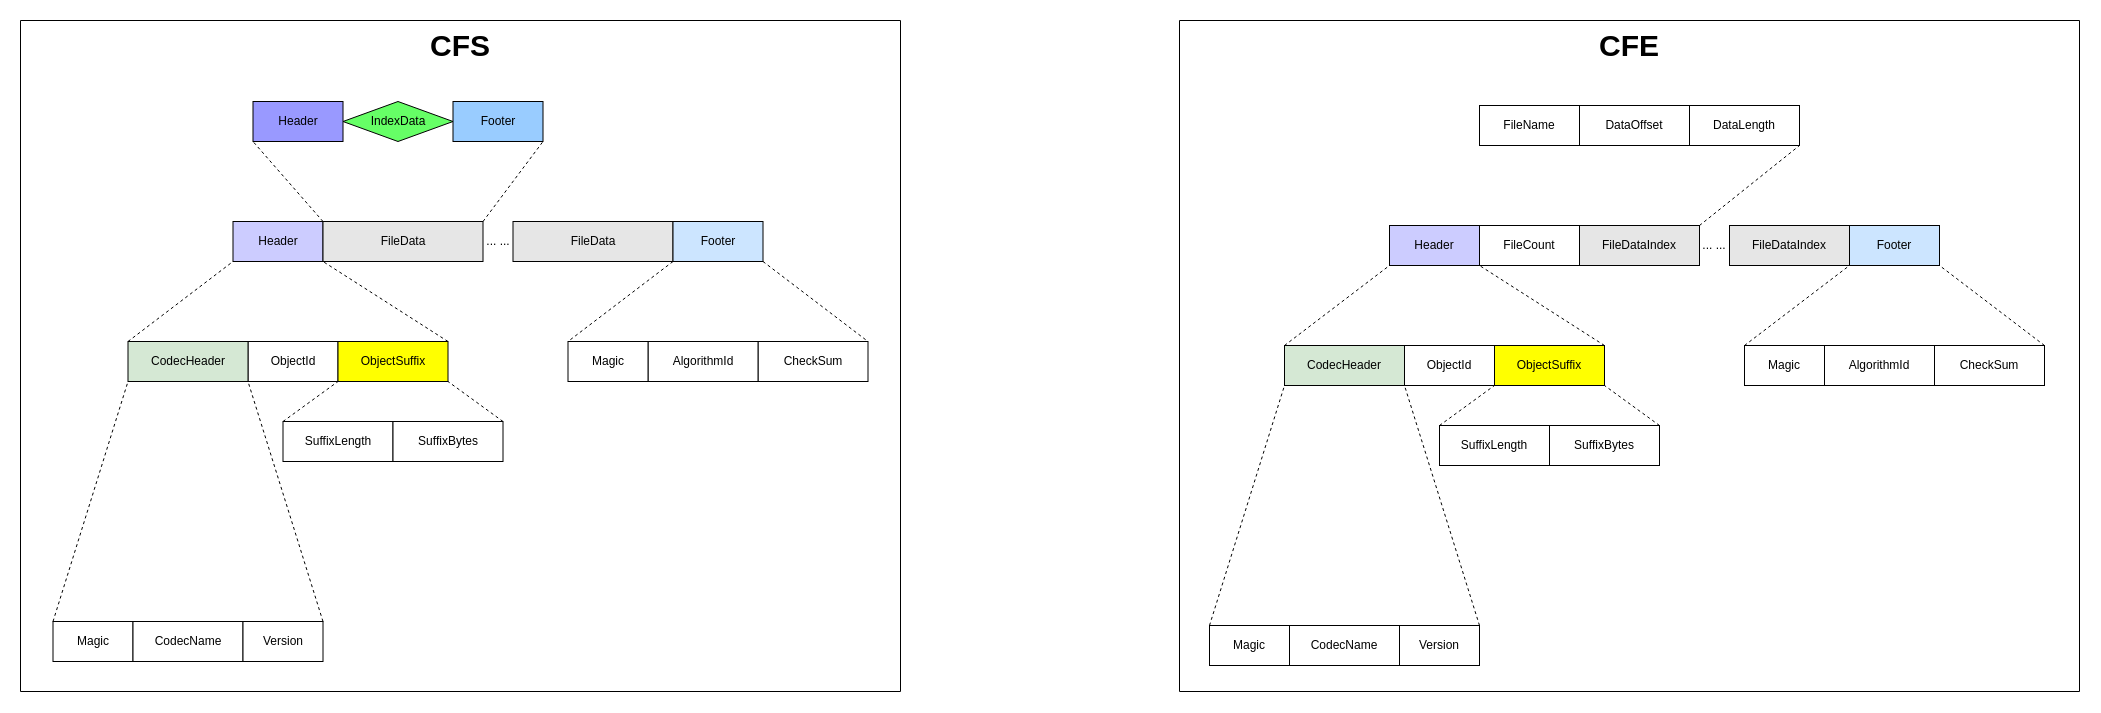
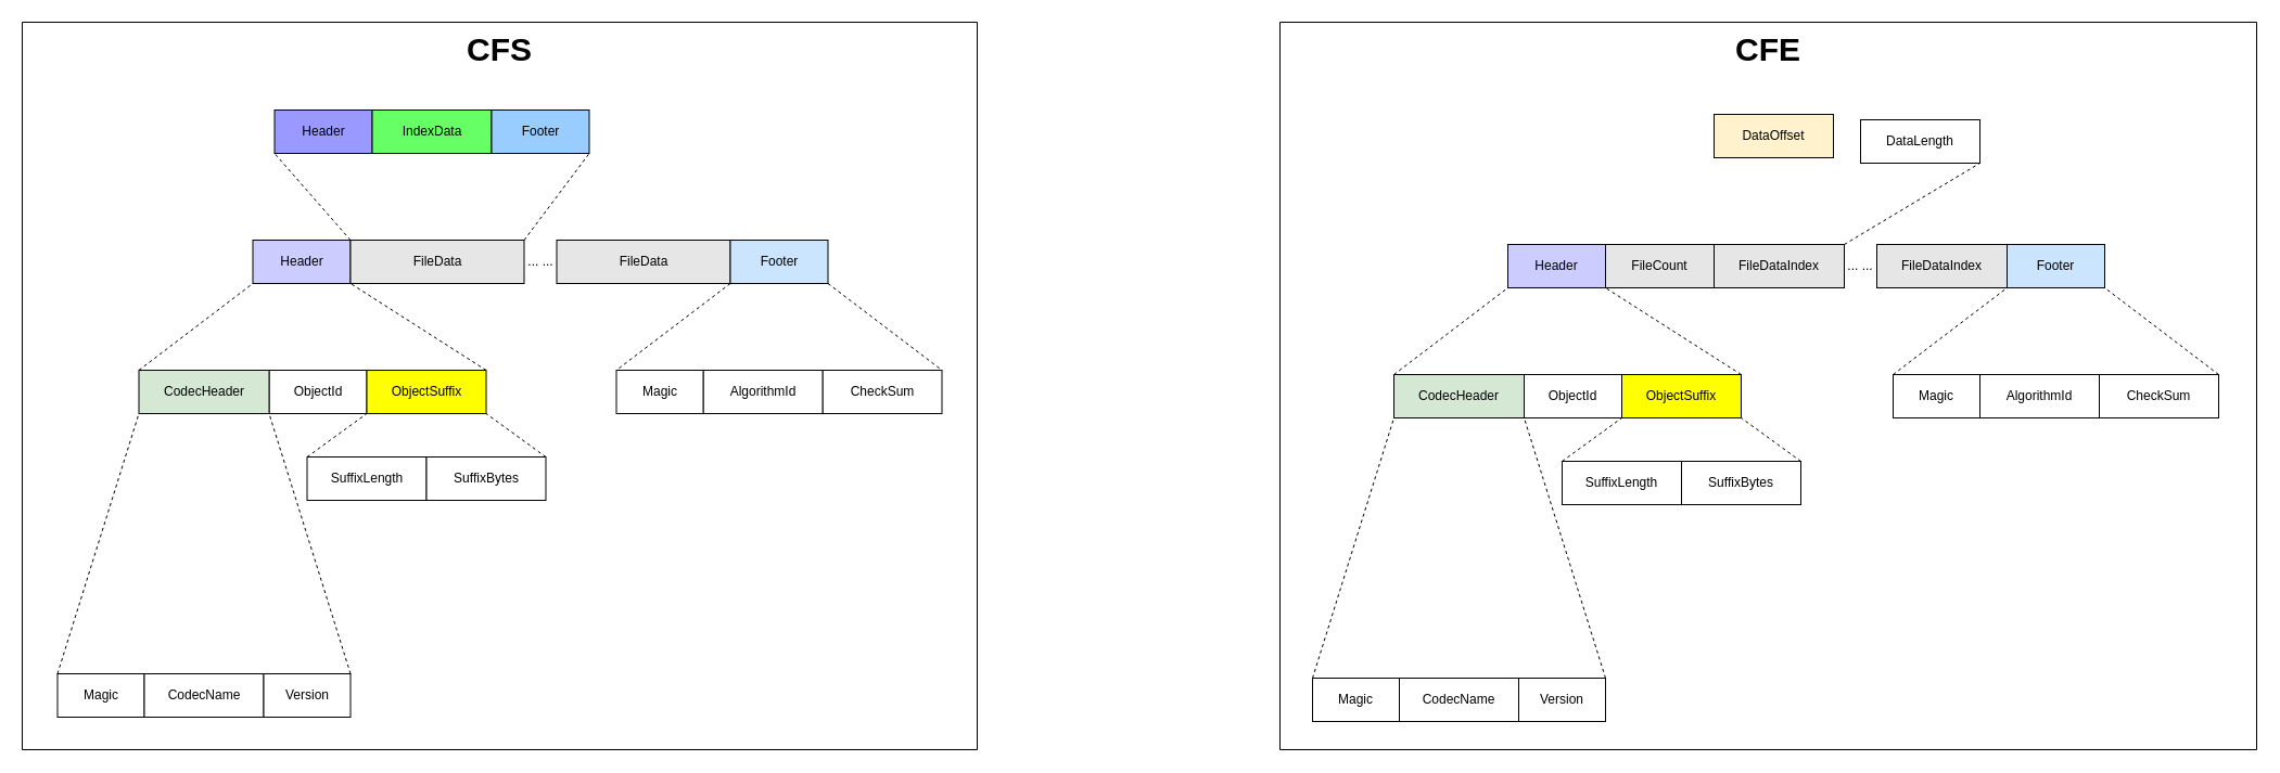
  <mxCell id="0" />
  <mxCell id="1" parent="0" />
  <mxCell id="2" value="CFS" style="swimlane;startSize=0;fontSize=30;align=center;verticalAlign=top;" parent="1" vertex="1"><mxGeometry x="20" y="20" width="880" height="671" as="geometry" /></mxCell>
  <mxCell id="3" value="" style="group" parent="2" vertex="1" connectable="0"><mxGeometry x="32.5" y="201" width="460" height="440" as="geometry" /></mxCell>
  <mxCell id="4" value="Header" style="rounded=0;whiteSpace=wrap;html=1;fillColor=#CCCCFF;fontColor=#000000;" parent="3" vertex="1"><mxGeometry x="180" width="90" height="40" as="geometry" /></mxCell>
  <mxCell id="5" value="ObjectId" style="rounded=0;whiteSpace=wrap;html=1;" parent="3" vertex="1"><mxGeometry x="195" y="120" width="90" height="40" as="geometry" /></mxCell>
  <mxCell id="6" value="" style="endArrow=none;dashed=1;html=1;entryX=0;entryY=1;entryDx=0;entryDy=0;exitX=0;exitY=0;exitDx=0;exitDy=0;" parent="3" source="15" target="4" edge="1"><mxGeometry width="50" height="50" relative="1" as="geometry"><mxPoint x="10" y="510" as="sourcePoint" /><mxPoint x="85" y="290" as="targetPoint" /></mxGeometry></mxCell>
  <mxCell id="7" value="" style="endArrow=none;dashed=1;html=1;entryX=1;entryY=1;entryDx=0;entryDy=0;exitX=1;exitY=0;exitDx=0;exitDy=0;" parent="3" source="9" target="4" edge="1"><mxGeometry width="50" height="50" relative="1" as="geometry"><mxPoint x="85" y="250" as="sourcePoint" /><mxPoint x="190" y="35" as="targetPoint" /></mxGeometry></mxCell>
  <mxCell id="8" value="" style="group" parent="3" vertex="1" connectable="0"><mxGeometry x="230" y="120" width="220" height="120" as="geometry" /></mxCell>
  <mxCell id="9" value="ObjectSuffix" style="rounded=0;whiteSpace=wrap;html=1;fillColor=#FFFF00;fontColor=#000000;" parent="8" vertex="1"><mxGeometry x="55" width="110" height="40" as="geometry" /></mxCell>
  <mxCell id="10" value="SuffixLength" style="rounded=0;whiteSpace=wrap;html=1;" parent="8" vertex="1"><mxGeometry y="80" width="110" height="40" as="geometry" /></mxCell>
  <mxCell id="11" value="SuffixBytes" style="rounded=0;whiteSpace=wrap;html=1;" parent="8" vertex="1"><mxGeometry x="110" y="80" width="110" height="40" as="geometry" /></mxCell>
  <mxCell id="12" value="" style="endArrow=none;dashed=1;html=1;entryX=0;entryY=1;entryDx=0;entryDy=0;exitX=0;exitY=0;exitDx=0;exitDy=0;" parent="8" source="10" target="9" edge="1"><mxGeometry width="50" height="50" relative="1" as="geometry"><mxPoint x="110" y="190" as="sourcePoint" /><mxPoint x="160" y="140" as="targetPoint" /></mxGeometry></mxCell>
  <mxCell id="13" value="" style="endArrow=none;dashed=1;html=1;entryX=1;entryY=1;entryDx=0;entryDy=0;exitX=1;exitY=0;exitDx=0;exitDy=0;" parent="8" source="11" target="9" edge="1"><mxGeometry width="50" height="50" relative="1" as="geometry"><mxPoint x="100" y="160" as="sourcePoint" /><mxPoint x="65" y="50" as="targetPoint" /></mxGeometry></mxCell>
  <mxCell id="14" value="" style="group" parent="3" vertex="1" connectable="0"><mxGeometry y="120" width="270" height="320" as="geometry" /></mxCell>
  <mxCell id="15" value="CodecHeader" style="rounded=0;whiteSpace=wrap;html=1;fillColor=#d5e8d4;strokeColor=#000000;" parent="14" vertex="1"><mxGeometry x="75" width="120" height="40" as="geometry" /></mxCell>
  <mxCell id="16" value="Magic" style="rounded=0;whiteSpace=wrap;html=1;" parent="14" vertex="1"><mxGeometry y="280" width="80" height="40" as="geometry" /></mxCell>
  <mxCell id="17" value="CodecName" style="rounded=0;whiteSpace=wrap;html=1;" parent="14" vertex="1"><mxGeometry x="80" y="280" width="110" height="40" as="geometry" /></mxCell>
  <mxCell id="18" value="Version" style="rounded=0;whiteSpace=wrap;html=1;" parent="14" vertex="1"><mxGeometry x="190" y="280" width="80" height="40" as="geometry" /></mxCell>
  <mxCell id="19" value="" style="endArrow=none;dashed=1;html=1;entryX=0;entryY=1;entryDx=0;entryDy=0;exitX=0;exitY=0;exitDx=0;exitDy=0;" parent="14" source="16" target="15" edge="1"><mxGeometry width="50" height="50" relative="1" as="geometry"><mxPoint x="170" y="190" as="sourcePoint" /><mxPoint x="220" y="140" as="targetPoint" /></mxGeometry></mxCell>
  <mxCell id="20" value="" style="endArrow=none;dashed=1;html=1;entryX=0;entryY=1;entryDx=0;entryDy=0;exitX=1;exitY=0;exitDx=0;exitDy=0;" parent="3" source="18" target="5" edge="1"><mxGeometry width="50" height="50" relative="1" as="geometry"><mxPoint x="340" y="510" as="sourcePoint" /><mxPoint x="415" y="290" as="targetPoint" /></mxGeometry></mxCell>
  <mxCell id="21" value="FileData" style="rounded=0;whiteSpace=wrap;html=1;fillColor=#E6E6E6;" parent="3" vertex="1"><mxGeometry x="270" width="160" height="40" as="geometry" /></mxCell>
  <mxCell id="22" value="... ..." style="text;html=1;strokeColor=none;fillColor=none;align=center;verticalAlign=middle;whiteSpace=wrap;rounded=0;" parent="3" vertex="1"><mxGeometry x="430" y="12.5" width="30" height="15" as="geometry" /></mxCell>
  <mxCell id="23" value="FileData" style="rounded=0;whiteSpace=wrap;html=1;fillColor=#E6E6E6;" parent="2" vertex="1"><mxGeometry x="492.5" y="201" width="160" height="40" as="geometry" /></mxCell>
  <mxCell id="24" value="" style="group" parent="2" vertex="1" connectable="0"><mxGeometry x="547.5" y="201" width="300" height="160" as="geometry" /></mxCell>
  <mxCell id="25" value="CheckSum" style="rounded=0;whiteSpace=wrap;html=1;" parent="24" vertex="1"><mxGeometry x="190" y="120" width="110" height="40" as="geometry" /></mxCell>
  <mxCell id="26" value="AlgorithmId" style="rounded=0;whiteSpace=wrap;html=1;" parent="24" vertex="1"><mxGeometry x="80" y="120" width="110" height="40" as="geometry" /></mxCell>
  <mxCell id="27" value="Magic" style="rounded=0;whiteSpace=wrap;html=1;" parent="24" vertex="1"><mxGeometry y="120" width="80" height="40" as="geometry" /></mxCell>
  <mxCell id="28" value="Footer" style="rounded=0;whiteSpace=wrap;html=1;fillColor=#CCE5FF;" parent="24" vertex="1"><mxGeometry x="105" width="90" height="40" as="geometry" /></mxCell>
  <mxCell id="29" value="" style="endArrow=none;dashed=1;html=1;exitX=1;exitY=1;exitDx=0;exitDy=0;entryX=1;entryY=0;entryDx=0;entryDy=0;" parent="24" source="28" target="25" edge="1"><mxGeometry width="50" height="50" relative="1" as="geometry"><mxPoint x="135" y="240" as="sourcePoint" /><mxPoint x="-50" y="170" as="targetPoint" /></mxGeometry></mxCell>
  <mxCell id="30" value="" style="endArrow=none;dashed=1;html=1;exitX=0;exitY=1;exitDx=0;exitDy=0;entryX=0;entryY=0;entryDx=0;entryDy=0;" parent="24" source="28" target="27" edge="1"><mxGeometry width="50" height="50" relative="1" as="geometry"><mxPoint x="45" y="40" as="sourcePoint" /><mxPoint x="115" y="140" as="targetPoint" /></mxGeometry></mxCell>
  <mxCell id="31" value="Header" style="rounded=0;whiteSpace=wrap;html=1;fillColor=#9999FF;fontColor=#000000;" parent="2" vertex="1"><mxGeometry x="232.5" y="81" width="90" height="40" as="geometry" /></mxCell>
- <mxCell id="32" value="IndexData" style="rhombus;whiteSpace=wrap;html=1;fillColor=#66FF66;" parent="2" vertex="1"><mxGeometry x="322.5" y="81" width="110" height="40" as="geometry" /></mxCell>
+ <mxCell id="32" value="IndexData" style="rounded=0;whiteSpace=wrap;html=1;fillColor=#66FF66;" parent="2" vertex="1"><mxGeometry x="322.5" y="81" width="110" height="40" as="geometry" /></mxCell>
  <mxCell id="33" value="Footer" style="rounded=0;whiteSpace=wrap;html=1;fillColor=#99CCFF;" parent="2" vertex="1"><mxGeometry x="432.5" y="81" width="90" height="40" as="geometry" /></mxCell>
  <mxCell id="34" value="" style="endArrow=none;dashed=1;html=1;entryX=0;entryY=1;entryDx=0;entryDy=0;exitX=0;exitY=0;exitDx=0;exitDy=0;" parent="2" source="21" target="31" edge="1"><mxGeometry width="50" height="50" relative="1" as="geometry"><mxPoint x="392.5" y="161" as="sourcePoint" /><mxPoint x="442.5" y="111" as="targetPoint" /></mxGeometry></mxCell>
  <mxCell id="35" value="" style="endArrow=none;dashed=1;html=1;entryX=1;entryY=1;entryDx=0;entryDy=0;exitX=1;exitY=0;exitDx=0;exitDy=0;" parent="2" source="21" target="33" edge="1"><mxGeometry width="50" height="50" relative="1" as="geometry"><mxPoint x="312.5" y="211" as="sourcePoint" /><mxPoint x="242.5" y="131" as="targetPoint" /></mxGeometry></mxCell>
  <mxCell id="36" value="CFE" style="swimlane;startSize=0;fontSize=30;align=center;verticalAlign=top;" parent="1" vertex="1"><mxGeometry x="1179" y="20" width="900" height="671" as="geometry" /></mxCell>
- <mxCell id="37" value="FileName" style="rounded=0;whiteSpace=wrap;html=1;" parent="36" vertex="1"><mxGeometry x="300" y="85" width="100" height="40" as="geometry" /></mxCell>
- <mxCell id="38" value="DataOffset" style="rounded=0;whiteSpace=wrap;html=1;" parent="36" vertex="1"><mxGeometry x="400" y="85" width="110" height="40" as="geometry" /></mxCell>
- <mxCell id="39" value="DataLength" style="rounded=0;whiteSpace=wrap;html=1;" parent="36" vertex="1"><mxGeometry x="510" y="85" width="110" height="40" as="geometry" /></mxCell>
+ <mxCell id="38" value="DataOffset" style="rounded=0;whiteSpace=wrap;html=1;fillColor=#fff2cc;" parent="36" vertex="1"><mxGeometry x="400" y="85" width="110" height="40" as="geometry" /></mxCell>
+ <mxCell id="39" value="DataLength" style="rounded=0;whiteSpace=wrap;html=1;" parent="36" vertex="1"><mxGeometry x="535" y="90" width="110" height="40" as="geometry" /></mxCell>
  <mxCell id="40" value="" style="endArrow=none;dashed=1;html=1;fontSize=30;entryX=1;entryY=1;entryDx=0;entryDy=0;exitX=1;exitY=0;exitDx=0;exitDy=0;" parent="36" source="61" target="39" edge="1"><mxGeometry width="50" height="50" relative="1" as="geometry"><mxPoint x="410" y="215" as="sourcePoint" /><mxPoint x="320" y="135" as="targetPoint" /></mxGeometry></mxCell>
  <mxCell id="41" value="Header" style="rounded=0;whiteSpace=wrap;html=1;fillColor=#CCCCFF;fontColor=#000000;" parent="36" vertex="1"><mxGeometry x="210" y="205" width="90" height="40" as="geometry" /></mxCell>
  <mxCell id="42" value="ObjectId" style="rounded=0;whiteSpace=wrap;html=1;" parent="36" vertex="1"><mxGeometry x="225" y="325" width="90" height="40" as="geometry" /></mxCell>
  <mxCell id="43" value="" style="endArrow=none;dashed=1;html=1;entryX=0;entryY=1;entryDx=0;entryDy=0;exitX=0;exitY=0;exitDx=0;exitDy=0;" parent="36" source="52" target="41" edge="1"><mxGeometry width="50" height="50" relative="1" as="geometry"><mxPoint x="40" y="715" as="sourcePoint" /><mxPoint x="115" y="495" as="targetPoint" /></mxGeometry></mxCell>
  <mxCell id="44" value="" style="endArrow=none;dashed=1;html=1;entryX=1;entryY=1;entryDx=0;entryDy=0;exitX=1;exitY=0;exitDx=0;exitDy=0;" parent="36" source="46" target="41" edge="1"><mxGeometry width="50" height="50" relative="1" as="geometry"><mxPoint x="115" y="455" as="sourcePoint" /><mxPoint x="220" y="240" as="targetPoint" /></mxGeometry></mxCell>
  <mxCell id="45" value="" style="group" parent="36" vertex="1" connectable="0"><mxGeometry x="260" y="325" width="220" height="120" as="geometry" /></mxCell>
  <mxCell id="46" value="ObjectSuffix" style="rounded=0;whiteSpace=wrap;html=1;fillColor=#FFFF00;fontColor=#000000;" parent="45" vertex="1"><mxGeometry x="55" width="110" height="40" as="geometry" /></mxCell>
  <mxCell id="47" value="SuffixLength" style="rounded=0;whiteSpace=wrap;html=1;" parent="45" vertex="1"><mxGeometry y="80" width="110" height="40" as="geometry" /></mxCell>
  <mxCell id="48" value="SuffixBytes" style="rounded=0;whiteSpace=wrap;html=1;" parent="45" vertex="1"><mxGeometry x="110" y="80" width="110" height="40" as="geometry" /></mxCell>
  <mxCell id="49" value="" style="endArrow=none;dashed=1;html=1;entryX=0;entryY=1;entryDx=0;entryDy=0;exitX=0;exitY=0;exitDx=0;exitDy=0;" parent="45" source="47" target="46" edge="1"><mxGeometry width="50" height="50" relative="1" as="geometry"><mxPoint x="110" y="190" as="sourcePoint" /><mxPoint x="160" y="140" as="targetPoint" /></mxGeometry></mxCell>
  <mxCell id="50" value="" style="endArrow=none;dashed=1;html=1;entryX=1;entryY=1;entryDx=0;entryDy=0;exitX=1;exitY=0;exitDx=0;exitDy=0;" parent="45" source="48" target="46" edge="1"><mxGeometry width="50" height="50" relative="1" as="geometry"><mxPoint x="100" y="160" as="sourcePoint" /><mxPoint x="65" y="50" as="targetPoint" /></mxGeometry></mxCell>
  <mxCell id="51" value="" style="group" parent="36" vertex="1" connectable="0"><mxGeometry x="30" y="325" width="270" height="320" as="geometry" /></mxCell>
  <mxCell id="52" value="CodecHeader" style="rounded=0;whiteSpace=wrap;html=1;fillColor=#d5e8d4;strokeColor=#000000;" parent="51" vertex="1"><mxGeometry x="75" width="120" height="40" as="geometry" /></mxCell>
  <mxCell id="53" value="Magic" style="rounded=0;whiteSpace=wrap;html=1;" parent="51" vertex="1"><mxGeometry y="280" width="80" height="40" as="geometry" /></mxCell>
  <mxCell id="54" value="CodecName" style="rounded=0;whiteSpace=wrap;html=1;" parent="51" vertex="1"><mxGeometry x="80" y="280" width="110" height="40" as="geometry" /></mxCell>
  <mxCell id="55" value="Version" style="rounded=0;whiteSpace=wrap;html=1;" parent="51" vertex="1"><mxGeometry x="190" y="280" width="80" height="40" as="geometry" /></mxCell>
  <mxCell id="56" value="" style="endArrow=none;dashed=1;html=1;entryX=0;entryY=1;entryDx=0;entryDy=0;exitX=0;exitY=0;exitDx=0;exitDy=0;" parent="51" source="53" target="52" edge="1"><mxGeometry width="50" height="50" relative="1" as="geometry"><mxPoint x="170" y="190" as="sourcePoint" /><mxPoint x="220" y="140" as="targetPoint" /></mxGeometry></mxCell>
  <mxCell id="57" value="" style="endArrow=none;dashed=1;html=1;entryX=0;entryY=1;entryDx=0;entryDy=0;exitX=1;exitY=0;exitDx=0;exitDy=0;" parent="36" source="55" target="42" edge="1"><mxGeometry width="50" height="50" relative="1" as="geometry"><mxPoint x="370" y="715" as="sourcePoint" /><mxPoint x="445" y="495" as="targetPoint" /></mxGeometry></mxCell>
- <mxCell id="58" value="FileCount" style="rounded=0;whiteSpace=wrap;html=1;" parent="36" vertex="1"><mxGeometry x="300" y="205" width="100" height="40" as="geometry" /></mxCell>
+ <mxCell id="58" value="FileCount" style="rounded=0;whiteSpace=wrap;html=1;fillColor=#e6e6e6;" parent="36" vertex="1"><mxGeometry x="300" y="205" width="100" height="40" as="geometry" /></mxCell>
  <mxCell id="59" value="... ..." style="text;html=1;strokeColor=none;fillColor=none;align=center;verticalAlign=middle;whiteSpace=wrap;rounded=0;" parent="36" vertex="1"><mxGeometry x="520" y="217.5" width="30" height="15" as="geometry" /></mxCell>
  <mxCell id="60" value="FileDataIndex" style="rounded=0;whiteSpace=wrap;html=1;fillColor=#E6E6E6;" parent="36" vertex="1"><mxGeometry x="550" y="205" width="120" height="40" as="geometry" /></mxCell>
  <mxCell id="61" value="FileDataIndex" style="rounded=0;whiteSpace=wrap;html=1;fillColor=#E6E6E6;" parent="36" vertex="1"><mxGeometry x="400" y="205" width="120" height="40" as="geometry" /></mxCell>
  <mxCell id="62" value="CheckSum" style="rounded=0;whiteSpace=wrap;html=1;" parent="36" vertex="1"><mxGeometry x="755" y="325" width="110" height="40" as="geometry" /></mxCell>
  <mxCell id="63" value="AlgorithmId" style="rounded=0;whiteSpace=wrap;html=1;" parent="36" vertex="1"><mxGeometry x="645" y="325" width="110" height="40" as="geometry" /></mxCell>
  <mxCell id="64" value="Magic" style="rounded=0;whiteSpace=wrap;html=1;" parent="36" vertex="1"><mxGeometry x="565" y="325" width="80" height="40" as="geometry" /></mxCell>
  <mxCell id="65" value="Footer" style="rounded=0;whiteSpace=wrap;html=1;fillColor=#CCE5FF;" parent="36" vertex="1"><mxGeometry x="670" y="205" width="90" height="40" as="geometry" /></mxCell>
  <mxCell id="66" value="" style="endArrow=none;dashed=1;html=1;fontSize=30;entryX=1;entryY=1;entryDx=0;entryDy=0;exitX=0;exitY=0;exitDx=0;exitDy=0;" parent="36" source="64" target="60" edge="1"><mxGeometry width="50" height="50" relative="1" as="geometry"><mxPoint x="590" y="345" as="sourcePoint" /><mxPoint x="640" y="295" as="targetPoint" /></mxGeometry></mxCell>
  <mxCell id="67" value="" style="endArrow=none;dashed=1;html=1;fontSize=30;entryX=1;entryY=1;entryDx=0;entryDy=0;exitX=1;exitY=0;exitDx=0;exitDy=0;" parent="36" source="62" target="65" edge="1"><mxGeometry width="50" height="50" relative="1" as="geometry"><mxPoint x="575" y="335" as="sourcePoint" /><mxPoint x="680" y="255" as="targetPoint" /></mxGeometry></mxCell>
